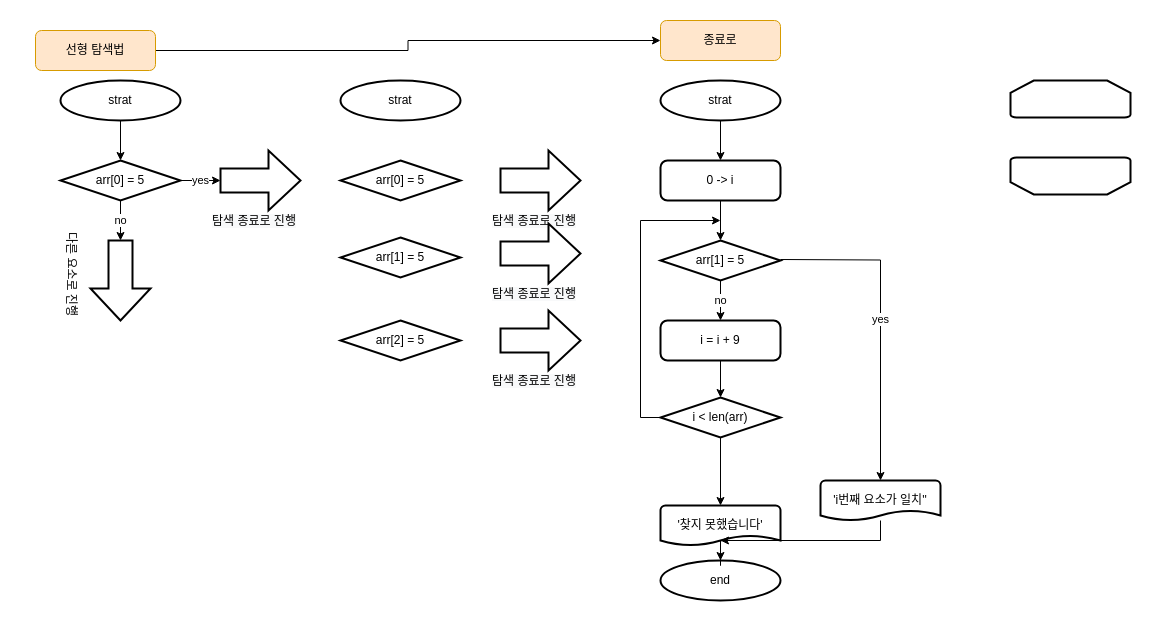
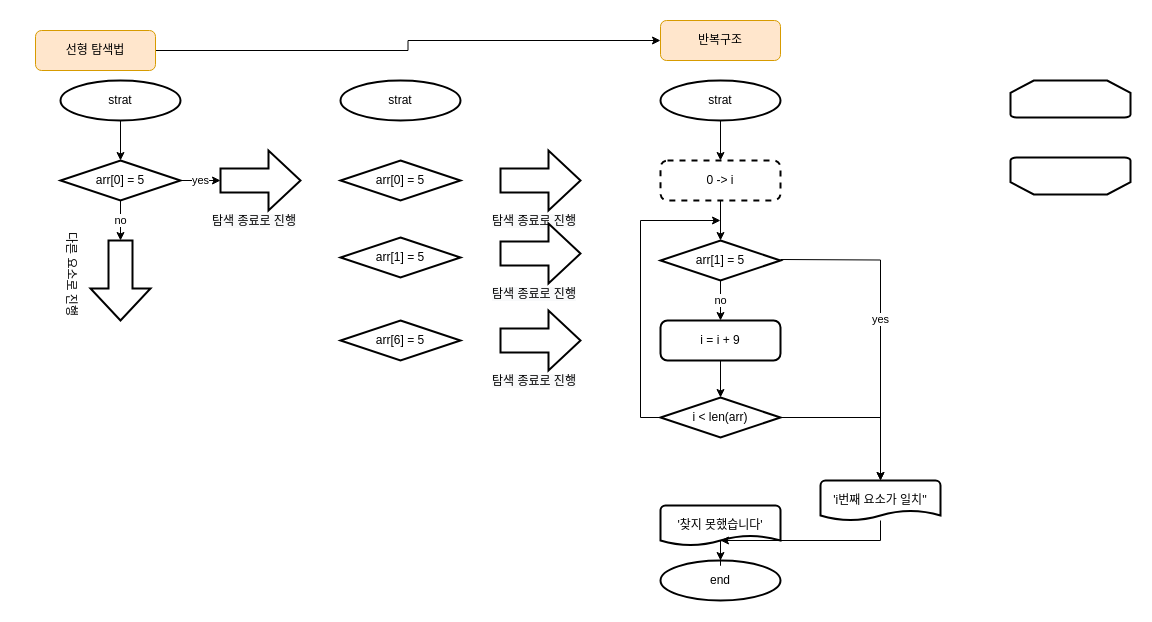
  <mxCell id="0" />
  <mxCell id="1" parent="0" />
  <mxCell id="2" style="edgeStyle=orthogonalEdgeStyle;rounded=0;orthogonalLoop=1;jettySize=auto;html=1;" edge="1" parent="1" source="3" target="29"><mxGeometry relative="1" as="geometry" /></mxCell>
  <mxCell id="3" value="선형 탐색법" style="rounded=1;whiteSpace=wrap;html=1;fillColor=#ffe6cc;strokeColor=#d79b00;" vertex="1" parent="1"><mxGeometry x="35" y="30" width="120" height="40" as="geometry" /></mxCell>
  <mxCell id="4" value="" style="edgeStyle=orthogonalEdgeStyle;rounded=0;orthogonalLoop=1;jettySize=auto;html=1;" edge="1" parent="1" source="5" target="8"><mxGeometry relative="1" as="geometry" /></mxCell>
  <mxCell id="5" value="strat" style="strokeWidth=2;html=1;shape=mxgraph.flowchart.start_1;whiteSpace=wrap;" vertex="1" parent="1"><mxGeometry x="60" y="80" width="120" height="40" as="geometry" /></mxCell>
  <mxCell id="6" value="no" style="edgeStyle=orthogonalEdgeStyle;rounded=0;orthogonalLoop=1;jettySize=auto;html=1;" edge="1" parent="1" source="8" target="12"><mxGeometry relative="1" as="geometry" /></mxCell>
  <mxCell id="7" value="yes" style="edgeStyle=orthogonalEdgeStyle;rounded=0;orthogonalLoop=1;jettySize=auto;html=1;" edge="1" parent="1" source="8" target="10"><mxGeometry relative="1" as="geometry" /></mxCell>
  <mxCell id="8" value="arr[0] = 5" style="strokeWidth=2;html=1;shape=mxgraph.flowchart.decision;whiteSpace=wrap;" vertex="1" parent="1"><mxGeometry x="60" y="160" width="120" height="40" as="geometry" /></mxCell>
  <mxCell id="9" value="&lt;span style=&quot;color: rgb(0, 0, 0); font-family: helvetica; font-size: 12px; font-style: normal; font-weight: 400; letter-spacing: normal; text-align: center; text-indent: 0px; text-transform: none; word-spacing: 0px; background-color: rgb(248, 249, 250); display: inline; float: none;&quot;&gt;탐색 종료로 진행&lt;/span&gt;" style="text;whiteSpace=wrap;html=1;" vertex="1" parent="1"><mxGeometry x="210" y="207" width="100" height="30" as="geometry" /></mxCell>
  <mxCell id="10" value="" style="shape=singleArrow;whiteSpace=wrap;html=1;arrowWidth=0.4;arrowSize=0.4;strokeWidth=2;" vertex="1" parent="1"><mxGeometry x="220" y="150" width="80" height="60" as="geometry" /></mxCell>
  <mxCell id="11" value="&lt;div style=&quot;text-align: center&quot;&gt;&lt;span&gt;&lt;font face=&quot;helvetica&quot;&gt;다른 요소로 진행&lt;/font&gt;&lt;/span&gt;&lt;/div&gt;" style="text;whiteSpace=wrap;html=1;rotation=90;" vertex="1" parent="1"><mxGeometry y="265" width="100" height="30" as="geometry" x="20" /></mxCell>
  <mxCell id="12" value="" style="shape=singleArrow;whiteSpace=wrap;html=1;arrowWidth=0.4;arrowSize=0.4;strokeWidth=2;rotation=90;" vertex="1" parent="1"><mxGeometry x="80" y="250" width="80" height="60" as="geometry" /></mxCell>
  <mxCell id="13" value="strat" style="strokeWidth=2;html=1;shape=mxgraph.flowchart.start_1;whiteSpace=wrap;" vertex="1" parent="1"><mxGeometry x="340" y="80" width="120" height="40" as="geometry" /></mxCell>
  <mxCell id="14" value="arr[1] = 5" style="strokeWidth=2;html=1;shape=mxgraph.flowchart.decision;whiteSpace=wrap;" vertex="1" parent="1"><mxGeometry x="340" y="237" width="120" height="40" as="geometry" /></mxCell>
  <mxCell id="15" value="arr[0] = 5" style="strokeWidth=2;html=1;shape=mxgraph.flowchart.decision;whiteSpace=wrap;" vertex="1" parent="1"><mxGeometry x="340" y="160" width="120" height="40" as="geometry" /></mxCell>
- <mxCell id="16" value="arr[2] = 5" style="strokeWidth=2;html=1;shape=mxgraph.flowchart.decision;whiteSpace=wrap;" vertex="1" parent="1"><mxGeometry x="340" y="320" width="120" height="40" as="geometry" /></mxCell>
+ <mxCell id="16" value="arr[6] = 5" style="strokeWidth=2;html=1;shape=mxgraph.flowchart.decision;whiteSpace=wrap;" vertex="1" parent="1"><mxGeometry x="340" y="320" width="120" height="40" as="geometry" /></mxCell>
  <mxCell id="17" value="&lt;span style=&quot;color: rgb(0, 0, 0); font-family: helvetica; font-size: 12px; font-style: normal; font-weight: 400; letter-spacing: normal; text-align: center; text-indent: 0px; text-transform: none; word-spacing: 0px; background-color: rgb(248, 249, 250); display: inline; float: none;&quot;&gt;탐색 종료로 진행&lt;/span&gt;" style="text;whiteSpace=wrap;html=1;" vertex="1" parent="1"><mxGeometry x="490" y="207" width="100" height="30" as="geometry" /></mxCell>
  <mxCell id="18" value="" style="shape=singleArrow;whiteSpace=wrap;html=1;arrowWidth=0.4;arrowSize=0.4;strokeWidth=2;" vertex="1" parent="1"><mxGeometry x="500" y="150" width="80" height="60" as="geometry" /></mxCell>
  <mxCell id="19" value="&lt;span style=&quot;color: rgb(0, 0, 0); font-family: helvetica; font-size: 12px; font-style: normal; font-weight: 400; letter-spacing: normal; text-align: center; text-indent: 0px; text-transform: none; word-spacing: 0px; background-color: rgb(248, 249, 250); display: inline; float: none;&quot;&gt;탐색 종료로 진행&lt;/span&gt;" style="text;whiteSpace=wrap;html=1;" vertex="1" parent="1"><mxGeometry x="490" y="280" width="100" height="30" as="geometry" /></mxCell>
  <mxCell id="20" value="" style="shape=singleArrow;whiteSpace=wrap;html=1;arrowWidth=0.4;arrowSize=0.4;strokeWidth=2;" vertex="1" parent="1"><mxGeometry x="500" y="223" width="80" height="60" as="geometry" /></mxCell>
  <mxCell id="21" value="&lt;span style=&quot;color: rgb(0, 0, 0); font-family: helvetica; font-size: 12px; font-style: normal; font-weight: 400; letter-spacing: normal; text-align: center; text-indent: 0px; text-transform: none; word-spacing: 0px; background-color: rgb(248, 249, 250); display: inline; float: none;&quot;&gt;탐색 종료로 진행&lt;/span&gt;" style="text;whiteSpace=wrap;html=1;" vertex="1" parent="1"><mxGeometry x="490" y="367" width="100" height="30" as="geometry" /></mxCell>
  <mxCell id="22" value="" style="shape=singleArrow;whiteSpace=wrap;html=1;arrowWidth=0.4;arrowSize=0.4;strokeWidth=2;" vertex="1" parent="1"><mxGeometry x="500" y="310" width="80" height="60" as="geometry" /></mxCell>
  <mxCell id="23" value="" style="edgeStyle=orthogonalEdgeStyle;rounded=0;orthogonalLoop=1;jettySize=auto;html=1;" edge="1" parent="1" source="24" target="34"><mxGeometry relative="1" as="geometry" /></mxCell>
  <mxCell id="24" value="strat" style="strokeWidth=2;html=1;shape=mxgraph.flowchart.start_1;whiteSpace=wrap;" vertex="1" parent="1"><mxGeometry x="660" y="80" width="120" height="40" as="geometry" /></mxCell>
  <mxCell id="25" value="" style="strokeWidth=2;html=1;shape=mxgraph.flowchart.loop_limit;whiteSpace=wrap;" vertex="1" parent="1"><mxGeometry x="1010" y="80" width="120" height="37" as="geometry" /></mxCell>
  <mxCell id="26" value="" style="strokeWidth=2;html=1;shape=mxgraph.flowchart.loop_limit;whiteSpace=wrap;rotation=-180;" vertex="1" parent="1"><mxGeometry x="1010" y="157" width="120" height="37" as="geometry" /></mxCell>
  <mxCell id="27" value="" style="edgeStyle=orthogonalEdgeStyle;rounded=0;orthogonalLoop=1;jettySize=auto;html=1;" edge="1" parent="1" source="28" target="38"><mxGeometry relative="1" as="geometry" /></mxCell>
  <mxCell id="28" value="i = i + 9" style="rounded=1;whiteSpace=wrap;html=1;absoluteArcSize=1;arcSize=14;strokeWidth=2;" vertex="1" parent="1"><mxGeometry x="660" y="320" width="120" height="40" as="geometry" /></mxCell>
- <mxCell id="29" value="종료로" style="rounded=1;whiteSpace=wrap;html=1;fillColor=#ffe6cc;strokeColor=#d79b00;" vertex="1" parent="1"><mxGeometry x="660" y="20" width="120" height="40" as="geometry" /></mxCell>
+ <mxCell id="29" value="반복구조" style="rounded=1;whiteSpace=wrap;html=1;fillColor=#ffe6cc;strokeColor=#d79b00;" vertex="1" parent="1"><mxGeometry x="660" y="20" width="120" height="40" as="geometry" /></mxCell>
  <mxCell id="30" value="no" style="edgeStyle=orthogonalEdgeStyle;rounded=0;orthogonalLoop=1;jettySize=auto;html=1;" edge="1" parent="1" source="31" target="28"><mxGeometry relative="1" as="geometry" /></mxCell>
  <mxCell id="31" value="arr[1] = 5" style="strokeWidth=2;html=1;shape=mxgraph.flowchart.decision;whiteSpace=wrap;" vertex="1" parent="1"><mxGeometry x="660" y="240" width="120" height="40" as="geometry" /></mxCell>
  <mxCell id="32" value="" style="edgeStyle=orthogonalEdgeStyle;rounded=0;orthogonalLoop=1;jettySize=auto;html=1;" edge="1" parent="1" source="34" target="31"><mxGeometry relative="1" as="geometry" /></mxCell>
  <mxCell id="33" value="yes" style="edgeStyle=orthogonalEdgeStyle;rounded=0;orthogonalLoop=1;jettySize=auto;html=1;entryX=0.5;entryY=0;entryDx=0;entryDy=0;entryPerimeter=0;" edge="1" parent="1" target="42"><mxGeometry relative="1" as="geometry"><mxPoint x="780" y="259" as="sourcePoint" /><mxPoint x="820" y="259" as="targetPoint" /></mxGeometry></mxCell>
- <mxCell id="34" value="0 -&amp;gt; i" style="rounded=1;whiteSpace=wrap;html=1;absoluteArcSize=1;arcSize=14;strokeWidth=2;" vertex="1" parent="1"><mxGeometry x="660" y="160" width="120" height="40" as="geometry" /></mxCell>
+ <mxCell id="34" value="0 -&amp;gt; i" style="rounded=1;whiteSpace=wrap;html=1;absoluteArcSize=1;arcSize=14;strokeWidth=2;dashed=1;" vertex="1" parent="1"><mxGeometry x="660" y="160" width="120" height="40" as="geometry" /></mxCell>
  <mxCell id="35" value="end" style="strokeWidth=2;html=1;shape=mxgraph.flowchart.start_1;whiteSpace=wrap;" vertex="1" parent="1"><mxGeometry x="660" y="560" width="120" height="40" as="geometry" /></mxCell>
- <mxCell id="36" value="" style="edgeStyle=orthogonalEdgeStyle;rounded=0;orthogonalLoop=1;jettySize=auto;html=1;" edge="1" parent="1" source="38" target="40"><mxGeometry relative="1" as="geometry" /></mxCell>
+ <mxCell id="36" value="" style="edgeStyle=orthogonalEdgeStyle;rounded=0;orthogonalLoop=1;jettySize=auto;html=1;" edge="1" parent="1" source="38" target="42"><mxGeometry relative="1" as="geometry" /></mxCell>
  <mxCell id="37" style="edgeStyle=orthogonalEdgeStyle;rounded=0;orthogonalLoop=1;jettySize=auto;html=1;" edge="1" parent="1" source="38"><mxGeometry relative="1" as="geometry"><mxPoint x="720" y="220" as="targetPoint" /><Array as="points"><mxPoint x="640" y="417" /><mxPoint x="640" y="220" /><mxPoint x="720" y="220" /></Array></mxGeometry></mxCell>
  <mxCell id="38" value="i &amp;lt; len(arr)" style="strokeWidth=2;html=1;shape=mxgraph.flowchart.decision;whiteSpace=wrap;" vertex="1" parent="1"><mxGeometry x="660" y="397" width="120" height="40" as="geometry" /></mxCell>
  <mxCell id="39" value="" style="edgeStyle=orthogonalEdgeStyle;rounded=0;orthogonalLoop=1;jettySize=auto;html=1;" edge="1" parent="1" source="40" target="35"><mxGeometry relative="1" as="geometry" /></mxCell>
  <mxCell id="40" value="'찾지 못했습니다'" style="strokeWidth=2;html=1;shape=mxgraph.flowchart.document2;whiteSpace=wrap;size=0.25;" vertex="1" parent="1"><mxGeometry x="660" y="505" width="120" height="40" as="geometry" /></mxCell>
  <mxCell id="41" style="edgeStyle=orthogonalEdgeStyle;rounded=0;orthogonalLoop=1;jettySize=auto;html=1;" edge="1" parent="1" source="42"><mxGeometry relative="1" as="geometry"><mxPoint x="720" y="540" as="targetPoint" /><Array as="points"><mxPoint x="880" y="540" /></Array></mxGeometry></mxCell>
  <mxCell id="42" value="'i번째 요소가 일치''" style="strokeWidth=2;html=1;shape=mxgraph.flowchart.document2;whiteSpace=wrap;size=0.25;" vertex="1" parent="1"><mxGeometry x="820" y="480" width="120" height="40" as="geometry" /></mxCell>
